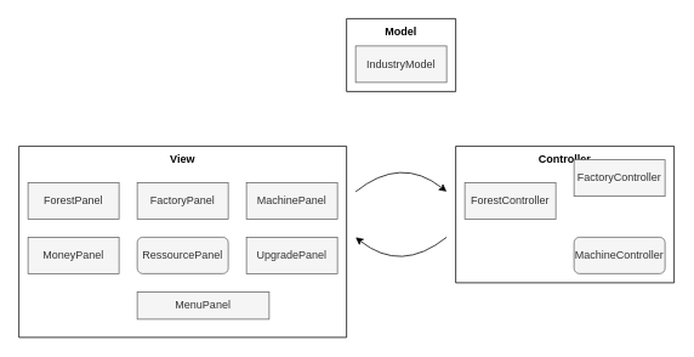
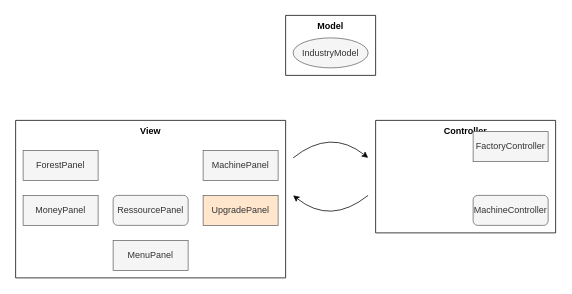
  <mxCell id="0" />
  <mxCell id="1" parent="0" />
  <mxCell id="2" value="View" style="swimlane;startSize=0;verticalAlign=top;" parent="1" vertex="1"><mxGeometry x="20" y="160" width="360" height="210" as="geometry" /></mxCell>
  <mxCell id="3" value="ForestPanel" style="rounded=0;whiteSpace=wrap;html=1;fillColor=#f5f5f5;fontColor=#333333;strokeColor=#666666;" parent="2" vertex="1"><mxGeometry x="10" y="40" width="100" height="40" as="geometry" /></mxCell>
- <mxCell id="4" value="FactoryPanel" style="rounded=0;whiteSpace=wrap;html=1;fillColor=#f5f5f5;fontColor=#333333;strokeColor=#666666;" parent="2" vertex="1"><mxGeometry x="130" y="40" width="100" height="40" as="geometry" /></mxCell>
  <mxCell id="5" value="MachinePanel" style="rounded=0;whiteSpace=wrap;html=1;fillColor=#f5f5f5;fontColor=#333333;strokeColor=#666666;" parent="2" vertex="1"><mxGeometry x="250" y="40" width="100" height="40" as="geometry" /></mxCell>
  <mxCell id="6" value="MoneyPanel" style="rounded=0;whiteSpace=wrap;html=1;fillColor=#f5f5f5;fontColor=#333333;strokeColor=#666666;" parent="2" vertex="1"><mxGeometry x="10" y="100" width="100" height="40" as="geometry" /></mxCell>
  <mxCell id="7" value="RessourcePanel" style="whiteSpace=wrap;html=1;fillColor=#f5f5f5;fontColor=#333333;strokeColor=#666666;rounded=1;" parent="2" vertex="1"><mxGeometry x="130" y="100" width="100" height="40" as="geometry" /></mxCell>
- <mxCell id="8" value="UpgradePanel" style="rounded=0;whiteSpace=wrap;html=1;fillColor=#f5f5f5;fontColor=#333333;strokeColor=#666666;" parent="2" vertex="1"><mxGeometry x="250" y="100" width="100" height="40" as="geometry" /></mxCell>
- <mxCell id="9" value="MenuPanel" style="rounded=0;whiteSpace=wrap;html=1;fillColor=#f5f5f5;fontColor=#333333;strokeColor=#666666;" parent="2" vertex="1"><mxGeometry x="130" y="160" width="145" height="30" as="geometry" /></mxCell>
+ <mxCell id="8" value="UpgradePanel" style="rounded=0;whiteSpace=wrap;html=1;fillColor=#ffe6cc;fontColor=#333333;strokeColor=#666666;" parent="2" vertex="1"><mxGeometry x="250" y="100" width="100" height="40" as="geometry" /></mxCell>
+ <mxCell id="9" value="MenuPanel" style="rounded=0;whiteSpace=wrap;html=1;fillColor=#f5f5f5;fontColor=#333333;strokeColor=#666666;" parent="2" vertex="1"><mxGeometry x="130" y="160" width="100" height="40" as="geometry" /></mxCell>
  <mxCell id="10" value="Controller" style="swimlane;startSize=0;verticalAlign=top;" parent="1" vertex="1"><mxGeometry x="500" y="160" width="240" height="150" as="geometry" /></mxCell>
- <mxCell id="11" value="ForestController" style="rounded=0;whiteSpace=wrap;html=1;fillColor=#f5f5f5;fontColor=#333333;strokeColor=#666666;" parent="10" vertex="1"><mxGeometry x="10" y="40" width="100" height="40" as="geometry" /></mxCell>
  <mxCell id="12" value="FactoryController" style="rounded=0;whiteSpace=wrap;html=1;fillColor=#f5f5f5;fontColor=#333333;strokeColor=#666666;" parent="10" vertex="1"><mxGeometry x="130" y="15" width="100" height="40" as="geometry" /></mxCell>
  <mxCell id="13" value="MachineController" style="whiteSpace=wrap;html=1;fillColor=#f5f5f5;fontColor=#333333;strokeColor=#666666;rounded=1;" parent="10" vertex="1"><mxGeometry x="130" y="100" width="100" height="40" as="geometry" /></mxCell>
  <mxCell id="14" value="" style="curved=1;endArrow=classic;html=1;" parent="1" edge="1"><mxGeometry width="50" height="50" relative="1" as="geometry"><mxPoint x="390" y="210" as="sourcePoint" /><mxPoint x="490" y="210" as="targetPoint" /><Array as="points"><mxPoint x="440" y="170" /></Array></mxGeometry></mxCell>
  <mxCell id="15" value="" style="curved=1;endArrow=classic;html=1;" parent="1" edge="1"><mxGeometry width="50" height="50" relative="1" as="geometry"><mxPoint x="490" y="260" as="sourcePoint" /><mxPoint x="390" y="260" as="targetPoint" /><Array as="points"><mxPoint x="440" y="300" /></Array></mxGeometry></mxCell>
  <mxCell id="16" value="Model" style="swimlane;startSize=0;verticalAlign=top;" parent="1" vertex="1"><mxGeometry x="380" y="20" width="120" height="80" as="geometry" /></mxCell>
- <mxCell id="17" value="IndustryModel" style="rounded=0;whiteSpace=wrap;html=1;fillColor=#f5f5f5;fontColor=#333333;strokeColor=#666666;" parent="16" vertex="1"><mxGeometry x="10" y="30" width="100" height="40" as="geometry" /></mxCell>
+ <mxCell id="17" value="IndustryModel" style="ellipse;whiteSpace=wrap;html=1;fillColor=#f5f5f5;fontColor=#333333;strokeColor=#666666;" parent="16" vertex="1"><mxGeometry x="10" y="30" width="100" height="40" as="geometry" /></mxCell>
